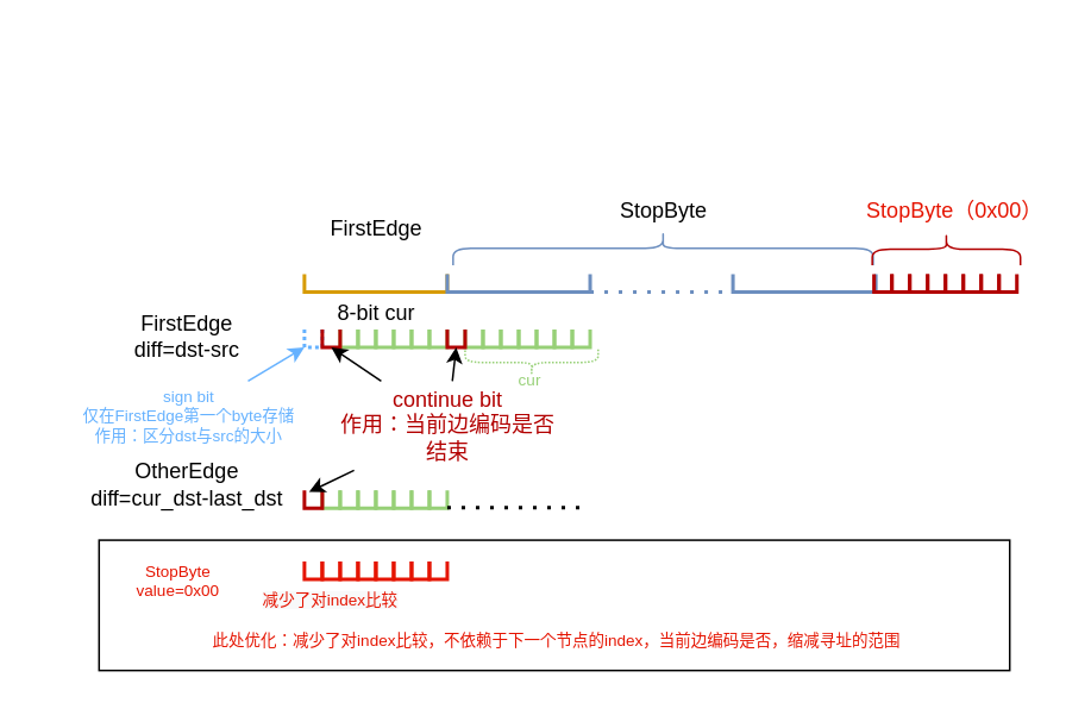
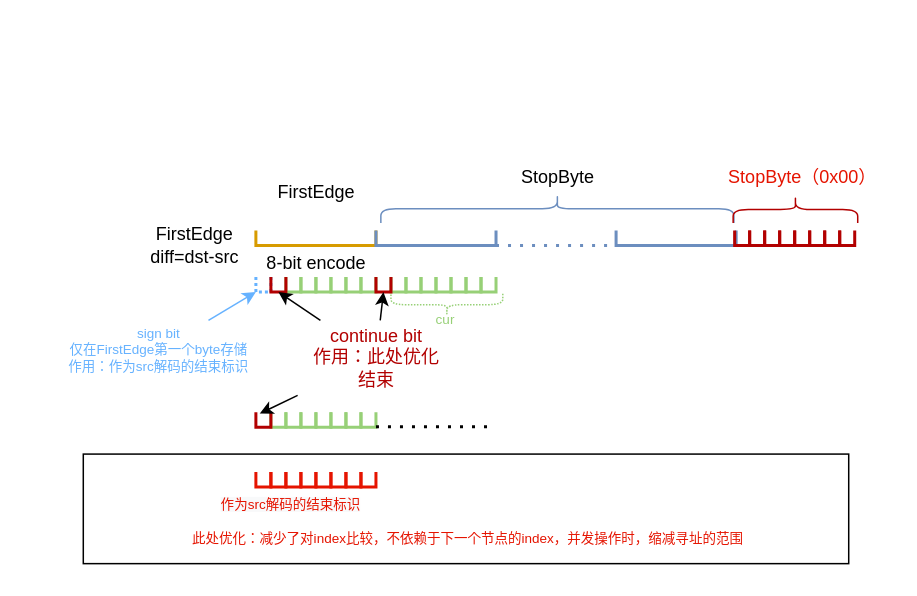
  <mxCell id="0" />
  <mxCell id="1" parent="0" />
  <mxCell id="2" value="" style="strokeWidth=2;html=1;shape=mxgraph.flowchart.annotation_1;align=left;pointerEvents=1;rotation=-90;fillColor=#ffe6cc;strokeColor=#d79b00;" vertex="1" parent="1"><mxGeometry x="205" y="118" width="10" height="80" as="geometry" /></mxCell>
  <mxCell id="3" value="&lt;span style=&quot;text-align: left ; background-color: rgb(255 , 255 , 255)&quot;&gt;FirstEdge&lt;/span&gt;" style="text;html=1;align=center;verticalAlign=middle;resizable=0;points=[];autosize=1;strokeColor=none;fillColor=none;" vertex="1" parent="1"><mxGeometry x="175" y="118" width="70" height="20" as="geometry" /></mxCell>
  <mxCell id="4" value="" style="strokeWidth=2;html=1;shape=mxgraph.flowchart.annotation_1;align=left;pointerEvents=1;rotation=-90;fillColor=#dae8fc;strokeColor=#6c8ebf;" vertex="1" parent="1"><mxGeometry x="285" y="118" width="10" height="80" as="geometry" /></mxCell>
  <mxCell id="5" value="" style="strokeWidth=2;html=1;shape=mxgraph.flowchart.annotation_1;align=left;pointerEvents=1;rotation=-90;fillColor=#dae8fc;strokeColor=#6c8ebf;" vertex="1" parent="1"><mxGeometry x="445" y="118" width="10" height="80" as="geometry" /></mxCell>
  <mxCell id="6" value="" style="endArrow=none;dashed=1;html=1;dashPattern=1 3;strokeWidth=2;rounded=0;exitX=0;exitY=1;exitDx=0;exitDy=0;exitPerimeter=0;entryX=0;entryY=0;entryDx=0;entryDy=0;entryPerimeter=0;fillColor=#dae8fc;strokeColor=#6c8ebf;" edge="1" parent="1" source="4" target="5"><mxGeometry width="50" height="50" relative="1" as="geometry"><mxPoint x="325" y="208" as="sourcePoint" /><mxPoint x="375" y="158" as="targetPoint" /></mxGeometry></mxCell>
  <mxCell id="7" value="" style="shape=curlyBracket;whiteSpace=wrap;html=1;rounded=1;flipH=1;rotation=-90;fillColor=#dae8fc;strokeColor=#6c8ebf;" vertex="1" parent="1"><mxGeometry x="361.38" y="20.88" width="19" height="235.25" as="geometry" /></mxCell>
  <mxCell id="8" value="&lt;span style=&quot;text-align: left ; background-color: rgb(255 , 255 , 255)&quot;&gt;StopByte&lt;/span&gt;" style="text;html=1;align=center;verticalAlign=middle;resizable=0;points=[];autosize=1;strokeColor=none;fillColor=none;" vertex="1" parent="1"><mxGeometry x="335.88" y="108" width="70" height="20" as="geometry" /></mxCell>
  <mxCell id="9" value="" style="strokeWidth=2;html=1;shape=mxgraph.flowchart.annotation_1;align=left;pointerEvents=1;rotation=-90;fillColor=#fff2cc;strokeColor=#66B2FF;dashed=1;dashPattern=1 1;" vertex="1" parent="1"><mxGeometry x="170" y="184" width="10" height="10" as="geometry" /></mxCell>
  <mxCell id="10" value="" style="strokeWidth=2;html=1;shape=mxgraph.flowchart.annotation_1;align=left;pointerEvents=1;rotation=-90;fillColor=#e3c800;fontColor=#000000;strokeColor=#97D077;" vertex="1" parent="1"><mxGeometry x="190" y="184" width="10" height="10" as="geometry" /></mxCell>
  <mxCell id="11" value="" style="strokeWidth=2;html=1;shape=mxgraph.flowchart.annotation_1;align=left;pointerEvents=1;rotation=-90;fillColor=#e3c800;fontColor=#000000;strokeColor=#97D077;" vertex="1" parent="1"><mxGeometry x="200" y="184" width="10" height="10" as="geometry" /></mxCell>
  <mxCell id="12" value="" style="strokeWidth=2;html=1;shape=mxgraph.flowchart.annotation_1;align=left;pointerEvents=1;rotation=-90;fillColor=#e3c800;fontColor=#000000;strokeColor=#97D077;" vertex="1" parent="1"><mxGeometry x="210" y="184" width="10" height="10" as="geometry" /></mxCell>
  <mxCell id="13" value="" style="strokeWidth=2;html=1;shape=mxgraph.flowchart.annotation_1;align=left;pointerEvents=1;rotation=-90;fillColor=#e3c800;fontColor=#000000;strokeColor=#97D077;" vertex="1" parent="1"><mxGeometry x="220" y="184" width="10" height="10" as="geometry" /></mxCell>
  <mxCell id="14" value="" style="strokeWidth=2;html=1;shape=mxgraph.flowchart.annotation_1;align=left;pointerEvents=1;rotation=-90;fillColor=#e3c800;fontColor=#000000;strokeColor=#97D077;" vertex="1" parent="1"><mxGeometry x="230" y="184" width="10" height="10" as="geometry" /></mxCell>
  <mxCell id="15" value="" style="strokeWidth=2;html=1;shape=mxgraph.flowchart.annotation_1;align=left;pointerEvents=1;rotation=-90;fillColor=#e3c800;fontColor=#000000;strokeColor=#97D077;" vertex="1" parent="1"><mxGeometry x="240" y="184" width="10" height="10" as="geometry" /></mxCell>
  <mxCell id="16" value="" style="strokeWidth=2;html=1;shape=mxgraph.flowchart.annotation_1;align=left;pointerEvents=1;rotation=-90;fillColor=#e51400;fontColor=#ffffff;strokeColor=#B20000;" vertex="1" parent="1"><mxGeometry x="489" y="153" width="10" height="10" as="geometry" /></mxCell>
  <mxCell id="17" value="" style="strokeWidth=2;html=1;shape=mxgraph.flowchart.annotation_1;align=left;pointerEvents=1;rotation=-90;fillColor=#e51400;fontColor=#ffffff;strokeColor=#B20000;" vertex="1" parent="1"><mxGeometry x="499" y="153" width="10" height="10" as="geometry" /></mxCell>
  <mxCell id="18" value="" style="strokeWidth=2;html=1;shape=mxgraph.flowchart.annotation_1;align=left;pointerEvents=1;rotation=-90;fillColor=#e51400;fontColor=#ffffff;strokeColor=#B20000;" vertex="1" parent="1"><mxGeometry x="509" y="153" width="10" height="10" as="geometry" /></mxCell>
  <mxCell id="19" value="" style="strokeWidth=2;html=1;shape=mxgraph.flowchart.annotation_1;align=left;pointerEvents=1;rotation=-90;fillColor=#E51400;fontColor=#ffffff;strokeColor=#B20000;" vertex="1" parent="1"><mxGeometry x="519" y="153" width="10" height="10" as="geometry" /></mxCell>
  <mxCell id="20" value="" style="strokeWidth=2;html=1;shape=mxgraph.flowchart.annotation_1;align=left;pointerEvents=1;rotation=-90;fillColor=#e51400;fontColor=#ffffff;strokeColor=#B20000;" vertex="1" parent="1"><mxGeometry x="529" y="153" width="10" height="10" as="geometry" /></mxCell>
  <mxCell id="21" value="" style="strokeWidth=2;html=1;shape=mxgraph.flowchart.annotation_1;align=left;pointerEvents=1;rotation=-90;fillColor=#e51400;fontColor=#ffffff;strokeColor=#B20000;" vertex="1" parent="1"><mxGeometry x="539" y="153" width="10" height="10" as="geometry" /></mxCell>
  <mxCell id="22" value="" style="strokeWidth=2;html=1;shape=mxgraph.flowchart.annotation_1;align=left;pointerEvents=1;rotation=-90;fillColor=#e51400;fontColor=#ffffff;strokeColor=#B20000;" vertex="1" parent="1"><mxGeometry x="549" y="153" width="10" height="10" as="geometry" /></mxCell>
  <mxCell id="23" value="" style="strokeWidth=2;html=1;shape=mxgraph.flowchart.annotation_1;align=left;pointerEvents=1;rotation=-90;fillColor=#e51400;fontColor=#ffffff;strokeColor=#B20000;" vertex="1" parent="1"><mxGeometry x="559" y="153" width="10" height="10" as="geometry" /></mxCell>
  <mxCell id="24" value="StopByte（0x00）" style="text;html=1;align=center;verticalAlign=middle;resizable=0;points=[];autosize=1;strokeColor=none;fillColor=none;fontColor=#E51400;" vertex="1" parent="1"><mxGeometry x="479" y="108" width="110" height="20" as="geometry" /></mxCell>
  <mxCell id="25" value="" style="shape=curlyBracket;whiteSpace=wrap;html=1;rounded=1;rotation=90;fillColor=#E51400;fontColor=#ffffff;strokeColor=#B20000;" vertex="1" parent="1"><mxGeometry x="520.5" y="97.5" width="18" height="83" as="geometry" /></mxCell>
- <mxCell id="26" value="&lt;span style=&quot;text-align: left ; background-color: rgb(255 , 255 , 255)&quot;&gt;FirstEdge&lt;br&gt;diff=dst-src&lt;br&gt;&lt;/span&gt;" style="text;html=1;align=center;verticalAlign=middle;resizable=0;points=[];autosize=1;strokeColor=none;fillColor=none;" vertex="1" parent="1"><mxGeometry x="69" y="173" width="70" height="30" as="geometry" /></mxCell>
- <mxCell id="27" value="&lt;span style=&quot;text-align: left ; background-color: rgb(255 , 255 , 255)&quot;&gt;OtherEdge&lt;br&gt;diff=cur_dst-last_dst&lt;br&gt;&lt;/span&gt;" style="text;html=1;align=center;verticalAlign=middle;resizable=0;points=[];autosize=1;strokeColor=none;fillColor=none;" vertex="1" parent="1"><mxGeometry x="44" y="256.13" width="120" height="30" as="geometry" /></mxCell>
+ <mxCell id="26" value="&lt;span style=&quot;text-align: left ; background-color: rgb(255 , 255 , 255)&quot;&gt;FirstEdge&lt;br&gt;diff=dst-src&lt;br&gt;&lt;/span&gt;" style="text;html=1;align=center;verticalAlign=middle;resizable=0;points=[];autosize=1;strokeColor=none;fillColor=none;" vertex="1" parent="1"><mxGeometry x="94" y="148" width="70" height="30" as="geometry" /></mxCell>
  <mxCell id="28" value="" style="strokeWidth=2;html=1;shape=mxgraph.flowchart.annotation_1;align=left;pointerEvents=1;rotation=-90;fillColor=#e3c800;fontColor=#000000;strokeColor=#97D077;" vertex="1" parent="1"><mxGeometry x="260" y="184" width="10" height="10" as="geometry" /></mxCell>
  <mxCell id="29" value="" style="strokeWidth=2;html=1;shape=mxgraph.flowchart.annotation_1;align=left;pointerEvents=1;rotation=-90;fillColor=#e3c800;fontColor=#000000;strokeColor=#97D077;" vertex="1" parent="1"><mxGeometry x="270" y="184" width="10" height="10" as="geometry" /></mxCell>
  <mxCell id="30" value="" style="strokeWidth=2;html=1;shape=mxgraph.flowchart.annotation_1;align=left;pointerEvents=1;rotation=-90;fillColor=#e3c800;fontColor=#000000;strokeColor=#97D077;" vertex="1" parent="1"><mxGeometry x="280" y="184" width="10" height="10" as="geometry" /></mxCell>
  <mxCell id="31" value="" style="strokeWidth=2;html=1;shape=mxgraph.flowchart.annotation_1;align=left;pointerEvents=1;rotation=-90;fillColor=#e3c800;fontColor=#000000;strokeColor=#97D077;" vertex="1" parent="1"><mxGeometry x="290" y="184" width="10" height="10" as="geometry" /></mxCell>
  <mxCell id="32" value="" style="strokeWidth=2;html=1;shape=mxgraph.flowchart.annotation_1;align=left;pointerEvents=1;rotation=-90;fillColor=#e3c800;fontColor=#000000;strokeColor=#97D077;" vertex="1" parent="1"><mxGeometry x="300" y="184" width="10" height="10" as="geometry" /></mxCell>
  <mxCell id="33" value="" style="strokeWidth=2;html=1;shape=mxgraph.flowchart.annotation_1;align=left;pointerEvents=1;rotation=-90;fillColor=#e3c800;fontColor=#000000;strokeColor=#97D077;" vertex="1" parent="1"><mxGeometry x="310" y="184" width="10" height="10" as="geometry" /></mxCell>
  <mxCell id="34" value="" style="strokeWidth=2;html=1;shape=mxgraph.flowchart.annotation_1;align=left;pointerEvents=1;rotation=-90;fillColor=#e3c800;fontColor=#000000;strokeColor=#97D077;" vertex="1" parent="1"><mxGeometry x="320" y="184" width="10" height="10" as="geometry" /></mxCell>
  <mxCell id="35" value="" style="strokeWidth=2;html=1;shape=mxgraph.flowchart.annotation_1;align=left;pointerEvents=1;rotation=-90;fillColor=#e51400;fontColor=#ffffff;strokeColor=#B20000;" vertex="1" parent="1"><mxGeometry x="180" y="184" width="10" height="10" as="geometry" /></mxCell>
  <mxCell id="36" value="" style="strokeWidth=2;html=1;shape=mxgraph.flowchart.annotation_1;align=left;pointerEvents=1;rotation=-90;fillColor=#E51400;fontColor=#000000;strokeColor=#B20000;" vertex="1" parent="1"><mxGeometry x="250" y="184" width="10" height="10" as="geometry" /></mxCell>
- <mxCell id="37" value="&lt;p class=&quot;p1&quot; style=&quot;margin: 0px ; font-stretch: normal ; line-height: normal ; color: rgb(0 , 0 , 0)&quot;&gt;8-bit cur&lt;/p&gt;" style="text;html=1;align=center;verticalAlign=middle;resizable=0;points=[];autosize=1;strokeColor=none;fillColor=none;fontColor=#FFFF33;" vertex="1" parent="1"><mxGeometry x="170" y="164" width="80" height="20" as="geometry" /></mxCell>
+ <mxCell id="37" value="&lt;p class=&quot;p1&quot; style=&quot;margin: 0px ; font-stretch: normal ; line-height: normal ; color: rgb(0 , 0 , 0)&quot;&gt;8-bit encode&lt;/p&gt;" style="text;html=1;align=center;verticalAlign=middle;resizable=0;points=[];autosize=1;strokeColor=none;fillColor=none;fontColor=#FFFF33;" vertex="1" parent="1"><mxGeometry x="170" y="164" width="80" height="20" as="geometry" /></mxCell>
  <mxCell id="38" value="" style="strokeWidth=2;html=1;shape=mxgraph.flowchart.annotation_1;align=left;pointerEvents=1;rotation=-90;fillColor=#e3c800;fontColor=#000000;strokeColor=#97D077;" vertex="1" parent="1"><mxGeometry x="180" y="274.13" width="10" height="10" as="geometry" /></mxCell>
  <mxCell id="39" value="" style="strokeWidth=2;html=1;shape=mxgraph.flowchart.annotation_1;align=left;pointerEvents=1;rotation=-90;fillColor=#e3c800;fontColor=#000000;strokeColor=#97D077;" vertex="1" parent="1"><mxGeometry x="190" y="274.13" width="10" height="10" as="geometry" /></mxCell>
  <mxCell id="40" value="" style="strokeWidth=2;html=1;shape=mxgraph.flowchart.annotation_1;align=left;pointerEvents=1;rotation=-90;fillColor=#e3c800;fontColor=#000000;strokeColor=#97D077;" vertex="1" parent="1"><mxGeometry x="200" y="274.13" width="10" height="10" as="geometry" /></mxCell>
  <mxCell id="41" value="" style="strokeWidth=2;html=1;shape=mxgraph.flowchart.annotation_1;align=left;pointerEvents=1;rotation=-90;fillColor=#e3c800;fontColor=#000000;strokeColor=#97D077;" vertex="1" parent="1"><mxGeometry x="210" y="274.13" width="10" height="10" as="geometry" /></mxCell>
  <mxCell id="42" value="" style="strokeWidth=2;html=1;shape=mxgraph.flowchart.annotation_1;align=left;pointerEvents=1;rotation=-90;fillColor=#e3c800;fontColor=#000000;strokeColor=#97D077;" vertex="1" parent="1"><mxGeometry x="220" y="274.13" width="10" height="10" as="geometry" /></mxCell>
  <mxCell id="43" value="" style="strokeWidth=2;html=1;shape=mxgraph.flowchart.annotation_1;align=left;pointerEvents=1;rotation=-90;fillColor=#e3c800;fontColor=#000000;strokeColor=#97D077;" vertex="1" parent="1"><mxGeometry x="230" y="274.13" width="10" height="10" as="geometry" /></mxCell>
  <mxCell id="44" value="" style="strokeWidth=2;html=1;shape=mxgraph.flowchart.annotation_1;align=left;pointerEvents=1;rotation=-90;fillColor=#e3c800;fontColor=#000000;strokeColor=#97D077;" vertex="1" parent="1"><mxGeometry x="240" y="274.13" width="10" height="10" as="geometry" /></mxCell>
  <mxCell id="45" value="" style="strokeWidth=2;html=1;shape=mxgraph.flowchart.annotation_1;align=left;pointerEvents=1;rotation=-90;fillColor=#E51400;fontColor=#000000;strokeColor=#B20000;" vertex="1" parent="1"><mxGeometry x="170" y="274.13" width="10" height="10" as="geometry" /></mxCell>
  <mxCell id="46" style="rounded=0;orthogonalLoop=1;jettySize=auto;html=1;entryX=0;entryY=0.5;entryDx=0;entryDy=0;entryPerimeter=0;fontSize=9;fontColor=#66B2FF;" edge="1" parent="1" source="49" target="35"><mxGeometry relative="1" as="geometry" /></mxCell>
  <mxCell id="47" style="edgeStyle=none;rounded=0;orthogonalLoop=1;jettySize=auto;html=1;entryX=0;entryY=0.5;entryDx=0;entryDy=0;entryPerimeter=0;fontSize=9;fontColor=#66B2FF;" edge="1" parent="1" source="49" target="36"><mxGeometry relative="1" as="geometry" /></mxCell>
  <mxCell id="48" style="edgeStyle=none;rounded=0;orthogonalLoop=1;jettySize=auto;html=1;entryX=0.91;entryY=0.252;entryDx=0;entryDy=0;entryPerimeter=0;fontSize=9;fontColor=#66B2FF;" edge="1" parent="1" source="49" target="45"><mxGeometry relative="1" as="geometry" /></mxCell>
- <mxCell id="49" value="continue bit&lt;br&gt;作用：当前边编码是否&lt;br&gt;结束" style="text;html=1;align=center;verticalAlign=middle;resizable=0;points=[];autosize=1;strokeColor=none;fillColor=none;fontColor=#B20000;" vertex="1" parent="1"><mxGeometry x="180" y="212.91" width="140" height="50" as="geometry" /></mxCell>
+ <mxCell id="49" value="continue bit&lt;br&gt;作用：此处优化&lt;br&gt;结束" style="text;html=1;align=center;verticalAlign=middle;resizable=0;points=[];autosize=1;strokeColor=none;fillColor=none;fontColor=#B20000;" vertex="1" parent="1"><mxGeometry x="180" y="212.91" width="140" height="50" as="geometry" /></mxCell>
  <mxCell id="50" style="edgeStyle=none;rounded=0;orthogonalLoop=1;jettySize=auto;html=1;entryX=0;entryY=0;entryDx=0;entryDy=0;entryPerimeter=0;fontSize=9;fontColor=#E51400;strokeColor=#66B2FF;" edge="1" parent="1" source="51" target="9"><mxGeometry relative="1" as="geometry" /></mxCell>
- <mxCell id="51" value="&lt;span style=&quot;font-family: &amp;#34;helvetica&amp;#34; ; text-align: left&quot;&gt;sign bit&lt;br&gt;仅在FirstEdge第一个byte存储&lt;br&gt;作用：区分dst与src的大小&lt;br&gt;&lt;/span&gt;" style="text;html=1;align=center;verticalAlign=middle;resizable=0;points=[];autosize=1;strokeColor=none;fillColor=none;fontSize=9;fontColor=#66B2FF;" vertex="1" parent="1"><mxGeometry x="20" y="212.91" width="170" height="40" as="geometry" /></mxCell>
+ <mxCell id="51" value="&lt;span style=&quot;font-family: &amp;#34;helvetica&amp;#34; ; text-align: left&quot;&gt;sign bit&lt;br&gt;仅在FirstEdge第一个byte存储&lt;br&gt;作用：作为src解码的结束标识&lt;br&gt;&lt;/span&gt;" style="text;html=1;align=center;verticalAlign=middle;resizable=0;points=[];autosize=1;strokeColor=none;fillColor=none;fontSize=9;fontColor=#66B2FF;" vertex="1" parent="1"><mxGeometry x="20" y="212.91" width="170" height="40" as="geometry" /></mxCell>
  <mxCell id="52" value="" style="shape=curlyBracket;whiteSpace=wrap;html=1;rounded=1;flipH=1;dashed=1;dashPattern=1 1;fontSize=9;fontColor=#66B2FF;strokeColor=#97D077;fillColor=#E51400;rotation=90;" vertex="1" parent="1"><mxGeometry x="289.93" y="165.19" width="14.65" height="74.52" as="geometry" /></mxCell>
  <mxCell id="53" value="cur" style="text;html=1;align=center;verticalAlign=middle;resizable=0;points=[];autosize=1;strokeColor=none;fillColor=none;fontSize=9;fontColor=#97D077;" vertex="1" parent="1"><mxGeometry x="276.06" y="203" width="40" height="20" as="geometry" /></mxCell>
- <mxCell id="54" value="StopByte&lt;br&gt;value=0x00" style="text;html=1;align=center;verticalAlign=middle;resizable=0;points=[];autosize=1;strokeColor=none;fillColor=none;fontSize=9;fontColor=#E51400;" vertex="1" parent="1"><mxGeometry x="59" y="310" width="80" height="30" as="geometry" /></mxCell>
  <mxCell id="55" value="" style="endArrow=none;dashed=1;html=1;dashPattern=1 3;strokeWidth=2;rounded=0;exitX=0;exitY=1;exitDx=0;exitDy=0;exitPerimeter=0;entryX=0;entryY=0;entryDx=0;entryDy=0;entryPerimeter=0;fillColor=#dae8fc;strokeColor=#000000;fontColor=#000000;" edge="1" parent="1"><mxGeometry width="50" height="50" relative="1" as="geometry"><mxPoint x="250" y="283.79" as="sourcePoint" /><mxPoint x="330" y="283.79" as="targetPoint" /></mxGeometry></mxCell>
  <mxCell id="56" value="" style="strokeWidth=2;html=1;shape=mxgraph.flowchart.annotation_1;align=left;pointerEvents=1;rotation=-90;fillColor=#e3c800;fontColor=#000000;strokeColor=#E51400;" vertex="1" parent="1"><mxGeometry x="180" y="314" width="10" height="10" as="geometry" /></mxCell>
  <mxCell id="57" value="" style="strokeWidth=2;html=1;shape=mxgraph.flowchart.annotation_1;align=left;pointerEvents=1;rotation=-90;fillColor=#e3c800;fontColor=#000000;strokeColor=#E51400;" vertex="1" parent="1"><mxGeometry x="190" y="314" width="10" height="10" as="geometry" /></mxCell>
  <mxCell id="58" value="" style="strokeWidth=2;html=1;shape=mxgraph.flowchart.annotation_1;align=left;pointerEvents=1;rotation=-90;fillColor=#e3c800;fontColor=#000000;strokeColor=#E51400;" vertex="1" parent="1"><mxGeometry x="200" y="314" width="10" height="10" as="geometry" /></mxCell>
  <mxCell id="59" value="" style="strokeWidth=2;html=1;shape=mxgraph.flowchart.annotation_1;align=left;pointerEvents=1;rotation=-90;fillColor=#e3c800;fontColor=#000000;strokeColor=#E51400;" vertex="1" parent="1"><mxGeometry x="210" y="314" width="10" height="10" as="geometry" /></mxCell>
  <mxCell id="60" value="" style="strokeWidth=2;html=1;shape=mxgraph.flowchart.annotation_1;align=left;pointerEvents=1;rotation=-90;fillColor=#e3c800;fontColor=#000000;strokeColor=#E51400;" vertex="1" parent="1"><mxGeometry x="220" y="314" width="10" height="10" as="geometry" /></mxCell>
  <mxCell id="61" value="" style="strokeWidth=2;html=1;shape=mxgraph.flowchart.annotation_1;align=left;pointerEvents=1;rotation=-90;fillColor=#e3c800;fontColor=#000000;strokeColor=#E51400;" vertex="1" parent="1"><mxGeometry x="230" y="314" width="10" height="10" as="geometry" /></mxCell>
  <mxCell id="62" value="" style="strokeWidth=2;html=1;shape=mxgraph.flowchart.annotation_1;align=left;pointerEvents=1;rotation=-90;fillColor=#e3c800;fontColor=#000000;strokeColor=#E51400;" vertex="1" parent="1"><mxGeometry x="240" y="314" width="10" height="10" as="geometry" /></mxCell>
  <mxCell id="63" value="" style="strokeWidth=2;html=1;shape=mxgraph.flowchart.annotation_1;align=left;pointerEvents=1;rotation=-90;fillColor=#E51400;fontColor=#000000;strokeColor=#E51400;" vertex="1" parent="1"><mxGeometry x="170" y="314" width="10" height="10" as="geometry" /></mxCell>
- <mxCell id="64" value="&lt;meta charset=&quot;utf-8&quot;&gt;&lt;span style=&quot;color: rgb(229, 20, 0); font-family: helvetica; font-size: 9px; font-style: normal; font-weight: 400; letter-spacing: normal; text-align: center; text-indent: 0px; text-transform: none; word-spacing: 0px; background-color: rgb(248, 249, 250); display: inline; float: none;&quot;&gt;减少了对index比较&lt;/span&gt;" style="text;whiteSpace=wrap;html=1;fontSize=9;fontColor=#E51400;" vertex="1" parent="1"><mxGeometry x="145" y="324" width="150" height="30" as="geometry" /></mxCell>
+ <mxCell id="64" value="&lt;meta charset=&quot;utf-8&quot;&gt;&lt;span style=&quot;color: rgb(229, 20, 0); font-family: helvetica; font-size: 9px; font-style: normal; font-weight: 400; letter-spacing: normal; text-align: center; text-indent: 0px; text-transform: none; word-spacing: 0px; background-color: rgb(248, 249, 250); display: inline; float: none;&quot;&gt;作为src解码的结束标识&lt;/span&gt;" style="text;whiteSpace=wrap;html=1;fontSize=9;fontColor=#E51400;" vertex="1" parent="1"><mxGeometry x="145" y="324" width="150" height="30" as="geometry" /></mxCell>
  <mxCell id="65" value="" style="rounded=0;whiteSpace=wrap;html=1;fontSize=9;fontColor=#E51400;strokeColor=#000000;fillColor=none;gradientColor=#ffffff;" vertex="1" parent="1"><mxGeometry x="55" y="302" width="510" height="73" as="geometry" /></mxCell>
- <mxCell id="66" value="此处优化：减少了对index比较，不依赖于下一个节点的index，当前边编码是否，缩减寻址的范围" style="text;html=1;strokeColor=none;fillColor=none;align=center;verticalAlign=middle;whiteSpace=wrap;rounded=0;fontSize=9;fontColor=#E51400;" vertex="1" parent="1"><mxGeometry x="44" y="344" width="535" height="30" as="geometry" /></mxCell>
+ <mxCell id="66" value="此处优化：减少了对index比较，不依赖于下一个节点的index，并发操作时，缩减寻址的范围" style="text;html=1;strokeColor=none;fillColor=none;align=center;verticalAlign=middle;whiteSpace=wrap;rounded=0;fontSize=9;fontColor=#E51400;" vertex="1" parent="1"><mxGeometry x="44" y="344" width="535" height="30" as="geometry" /></mxCell>
